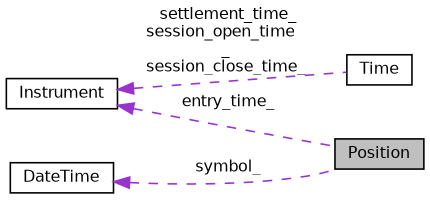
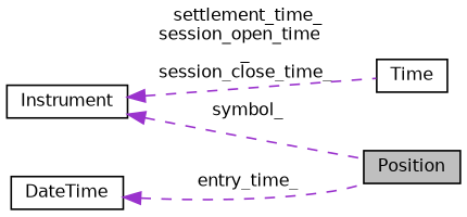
  digraph {
    rankdir=LR
    node [color=black fillcolor=white fontname=Helvetica fontsize=10 shape=record style=filled]
    edge [color=darkorchid3 dir=back fontname=Helvetica fontsize=10 labelfontname=Helvetica labelfontsize=10 style=dashed]
    n1 [fillcolor=grey75 fontcolor=black height=0.2 label=Position width=0.4]
    n2 [height=0.2 label=Instrument width=0.4]
    n3 [height=0.2 label=Time width=0.4]
    n4 [height=0.2 label=DateTime width=0.4]
-   n2 -> n1 [label=" entry_time_"]
+   n2 -> n1 [label=" symbol_"]
    n2 -> n3 [label=" settlement_time_\nsession_open_time\l_\nsession_close_time_"]
-   n4 -> n1 [label=" symbol_"]
+   n4 -> n1 [label=" entry_time_"]
  }
